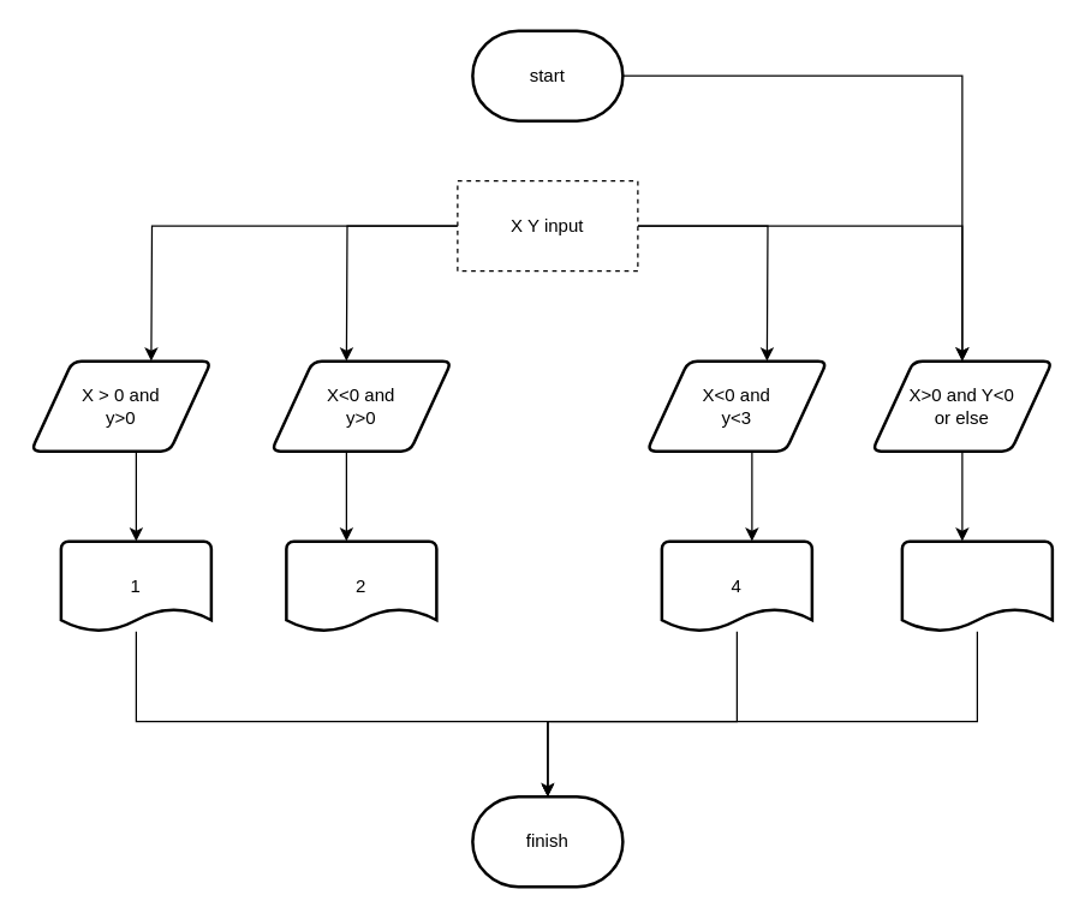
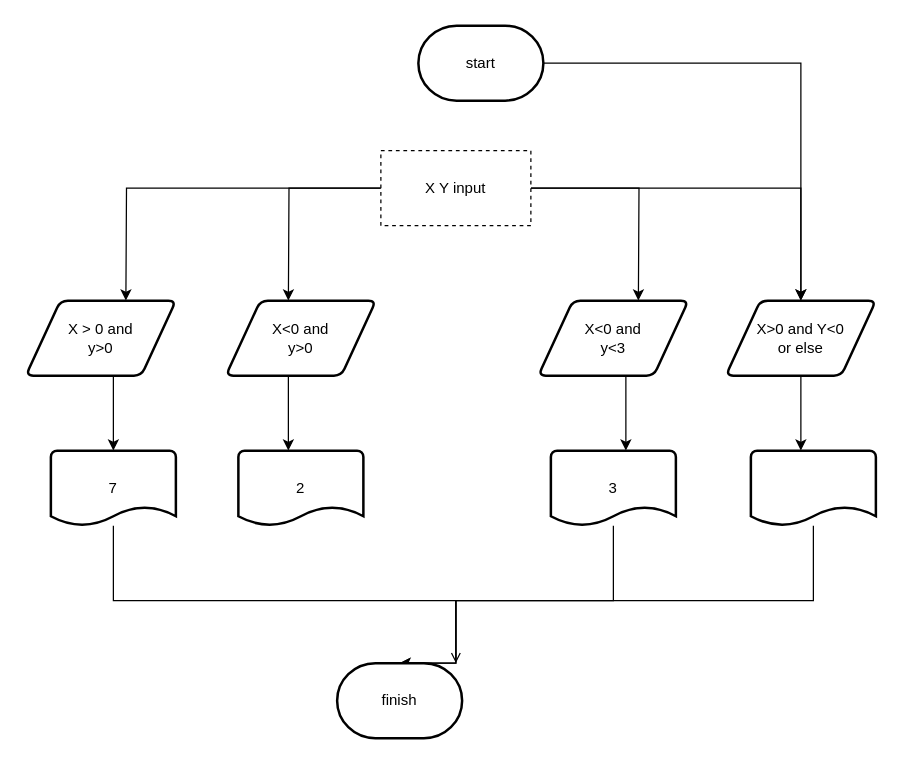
  <mxCell id="0" />
  <mxCell id="1" parent="0" />
  <mxCell id="2" style="edgeStyle=orthogonalEdgeStyle;rounded=0;orthogonalLoop=1;jettySize=auto;html=1;" edge="1" parent="1" source="3" target="15"><mxGeometry relative="1" as="geometry" /></mxCell>
- <mxCell id="3" value="start" style="strokeWidth=2;html=1;shape=mxgraph.flowchart.terminator;whiteSpace=wrap;" vertex="1" parent="1"><mxGeometry x="314" y="20" width="100" height="60" as="geometry" /></mxCell>
+ <mxCell id="3" value="start" style="strokeWidth=2;html=1;shape=mxgraph.flowchart.terminator;whiteSpace=wrap;" vertex="1" parent="1"><mxGeometry x="334" y="20" width="100" height="60" as="geometry" /></mxCell>
  <mxCell id="4" style="edgeStyle=orthogonalEdgeStyle;rounded=0;orthogonalLoop=1;jettySize=auto;html=1;" edge="1" parent="1" source="8"><mxGeometry relative="1" as="geometry"><mxPoint x="100" y="240" as="targetPoint" /></mxGeometry></mxCell>
  <mxCell id="5" style="edgeStyle=orthogonalEdgeStyle;rounded=0;orthogonalLoop=1;jettySize=auto;html=1;" edge="1" parent="1" source="8"><mxGeometry relative="1" as="geometry"><mxPoint x="230" y="240" as="targetPoint" /></mxGeometry></mxCell>
  <mxCell id="6" style="edgeStyle=orthogonalEdgeStyle;rounded=0;orthogonalLoop=1;jettySize=auto;html=1;" edge="1" parent="1" source="8"><mxGeometry relative="1" as="geometry"><mxPoint x="640" y="240" as="targetPoint" /><Array as="points"><mxPoint x="640" y="150" /><mxPoint x="640" y="240" /></Array></mxGeometry></mxCell>
  <mxCell id="7" style="edgeStyle=orthogonalEdgeStyle;rounded=0;orthogonalLoop=1;jettySize=auto;html=1;" edge="1" parent="1" source="8"><mxGeometry relative="1" as="geometry"><mxPoint x="510" y="240" as="targetPoint" /></mxGeometry></mxCell>
  <mxCell id="8" value="X Y input" style="rounded=0;whiteSpace=wrap;html=1;dashed=1;" vertex="1" parent="1"><mxGeometry x="304" y="120" width="120" height="60" as="geometry" /></mxCell>
  <mxCell id="9" style="edgeStyle=orthogonalEdgeStyle;rounded=0;orthogonalLoop=1;jettySize=auto;html=1;" edge="1" parent="1" source="10"><mxGeometry relative="1" as="geometry"><mxPoint x="90" y="360" as="targetPoint" /><Array as="points"><mxPoint x="90" y="320" /><mxPoint x="90" y="320" /></Array></mxGeometry></mxCell>
  <mxCell id="10" value="X &amp;gt; 0 and&lt;br&gt;y&amp;gt;0" style="shape=parallelogram;html=1;strokeWidth=2;perimeter=parallelogramPerimeter;whiteSpace=wrap;rounded=1;arcSize=12;size=0.23;" vertex="1" parent="1"><mxGeometry x="20" y="240" width="120" height="60" as="geometry" /></mxCell>
  <mxCell id="11" style="edgeStyle=orthogonalEdgeStyle;rounded=0;orthogonalLoop=1;jettySize=auto;html=1;" edge="1" parent="1" source="12"><mxGeometry relative="1" as="geometry"><mxPoint x="230" y="360" as="targetPoint" /><Array as="points"><mxPoint x="230" y="320" /><mxPoint x="230" y="320" /></Array></mxGeometry></mxCell>
  <mxCell id="12" value="X&amp;lt;0 and&lt;br&gt;y&amp;gt;0" style="shape=parallelogram;html=1;strokeWidth=2;perimeter=parallelogramPerimeter;whiteSpace=wrap;rounded=1;arcSize=12;size=0.23;" vertex="1" parent="1"><mxGeometry x="180" y="240" width="120" height="60" as="geometry" /></mxCell>
  <mxCell id="13" style="edgeStyle=orthogonalEdgeStyle;rounded=0;orthogonalLoop=1;jettySize=auto;html=1;" edge="1" parent="1"><mxGeometry relative="1" as="geometry"><mxPoint x="500" y="360" as="targetPoint" /><mxPoint x="500" y="300" as="sourcePoint" /></mxGeometry></mxCell>
  <mxCell id="14" style="edgeStyle=orthogonalEdgeStyle;rounded=0;orthogonalLoop=1;jettySize=auto;html=1;" edge="1" parent="1" source="15"><mxGeometry relative="1" as="geometry"><mxPoint x="640" y="360" as="targetPoint" /></mxGeometry></mxCell>
  <mxCell id="15" value="X&amp;gt;0 and Y&amp;lt;0&lt;br&gt;or else" style="shape=parallelogram;html=1;strokeWidth=2;perimeter=parallelogramPerimeter;whiteSpace=wrap;rounded=1;arcSize=12;size=0.23;" vertex="1" parent="1"><mxGeometry x="580" y="240" width="120" height="60" as="geometry" /></mxCell>
  <mxCell id="16" style="edgeStyle=orthogonalEdgeStyle;rounded=0;orthogonalLoop=1;jettySize=auto;html=1;endArrow=open;" edge="1" parent="1" source="17" target="23"><mxGeometry relative="1" as="geometry"><Array as="points"><mxPoint x="90" y="480" /><mxPoint x="364" y="480" /></Array></mxGeometry></mxCell>
- <mxCell id="17" value="1" style="strokeWidth=2;html=1;shape=mxgraph.flowchart.document2;whiteSpace=wrap;size=0.25;" vertex="1" parent="1"><mxGeometry x="40" y="360" width="100" height="60" as="geometry" /></mxCell>
+ <mxCell id="17" value="7" style="strokeWidth=2;html=1;shape=mxgraph.flowchart.document2;whiteSpace=wrap;size=0.25;" vertex="1" parent="1"><mxGeometry x="40" y="360" width="100" height="60" as="geometry" /></mxCell>
  <mxCell id="18" value="2" style="strokeWidth=2;html=1;shape=mxgraph.flowchart.document2;whiteSpace=wrap;size=0.25;" vertex="1" parent="1"><mxGeometry x="190" y="360" width="100" height="60" as="geometry" /></mxCell>
  <mxCell id="19" style="edgeStyle=orthogonalEdgeStyle;rounded=0;orthogonalLoop=1;jettySize=auto;html=1;entryX=0.5;entryY=0;entryDx=0;entryDy=0;entryPerimeter=0;endArrow=open;" edge="1" parent="1" source="20" target="23"><mxGeometry relative="1" as="geometry"><Array as="points"><mxPoint x="490" y="480" /><mxPoint x="364" y="480" /></Array></mxGeometry></mxCell>
- <mxCell id="20" value="4" style="strokeWidth=2;html=1;shape=mxgraph.flowchart.document2;whiteSpace=wrap;size=0.25;" vertex="1" parent="1"><mxGeometry x="440" y="360" width="100" height="60" as="geometry" /></mxCell>
+ <mxCell id="20" value="3" style="strokeWidth=2;html=1;shape=mxgraph.flowchart.document2;whiteSpace=wrap;size=0.25;" vertex="1" parent="1"><mxGeometry x="440" y="360" width="100" height="60" as="geometry" /></mxCell>
  <mxCell id="21" style="edgeStyle=orthogonalEdgeStyle;rounded=0;orthogonalLoop=1;jettySize=auto;html=1;entryX=0.5;entryY=0;entryDx=0;entryDy=0;entryPerimeter=0;" edge="1" parent="1" source="22" target="23"><mxGeometry relative="1" as="geometry"><Array as="points"><mxPoint x="650" y="480" /><mxPoint x="364" y="480" /></Array></mxGeometry></mxCell>
  <mxCell id="22" value="" style="strokeWidth=2;html=1;shape=mxgraph.flowchart.document2;whiteSpace=wrap;size=0.25;" vertex="1" parent="1"><mxGeometry x="600" y="360" width="100" height="60" as="geometry" /></mxCell>
- <mxCell id="23" value="finish" style="strokeWidth=2;html=1;shape=mxgraph.flowchart.terminator;whiteSpace=wrap;" vertex="1" parent="1"><mxGeometry x="314" y="530" width="100" height="60" as="geometry" /></mxCell>
+ <mxCell id="23" value="finish" style="strokeWidth=2;html=1;shape=mxgraph.flowchart.terminator;whiteSpace=wrap;" vertex="1" parent="1"><mxGeometry x="269" y="530" width="100" height="60" as="geometry" /></mxCell>
  <mxCell id="24" value="X&amp;lt;0 and&lt;br&gt;y&amp;lt;3" style="shape=parallelogram;html=1;strokeWidth=2;perimeter=parallelogramPerimeter;whiteSpace=wrap;rounded=1;arcSize=12;size=0.23;" vertex="1" parent="1"><mxGeometry x="430" y="240" width="120" height="60" as="geometry" /></mxCell>
